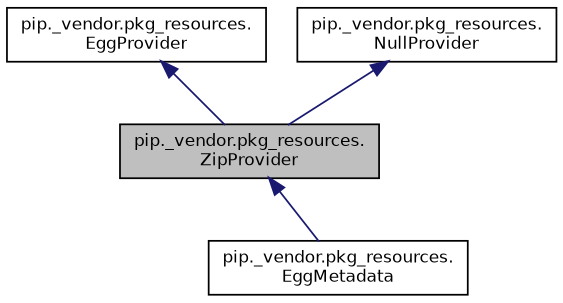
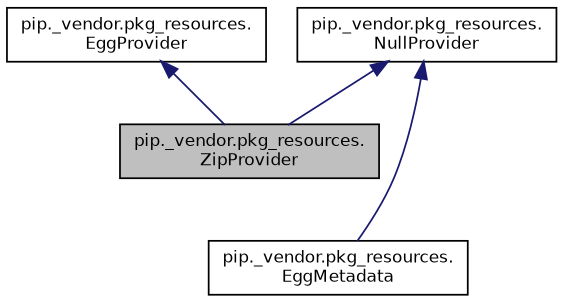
  digraph {
    node [color=black fillcolor=white fontname=Helvetica fontsize=10 shape=record style=filled]
    edge [color=midnightblue dir=back fontname=Helvetica fontsize=10 labelfontname=Helvetica labelfontsize=10 style=solid]
    n1 [fillcolor=grey75 fontcolor=black height=0.2 label="pip._vendor.pkg_resources.\lZipProvider" width=0.4]
    n2 [height=0.2 label="pip._vendor.pkg_resources.\lEggMetadata" width=0.4]
    n3 [height=0.2 label="pip._vendor.pkg_resources.\lEggProvider" width=0.4]
    n4 [height=0.2 label="pip._vendor.pkg_resources.\lNullProvider" width=0.4]
-   n1 -> n2
+   n4 -> n2
    n3 -> n1
    n4 -> n1
  }
